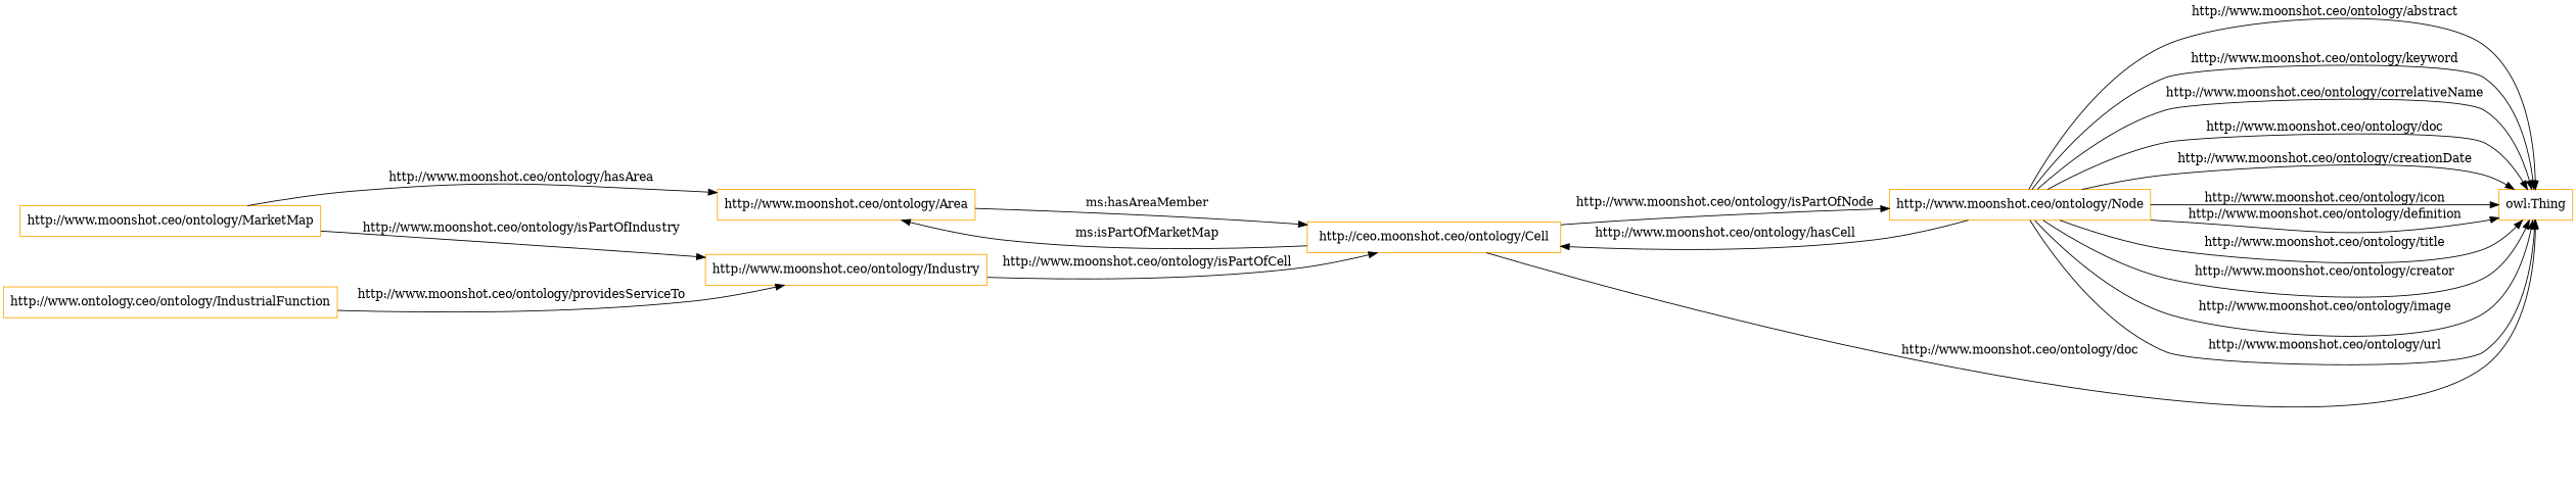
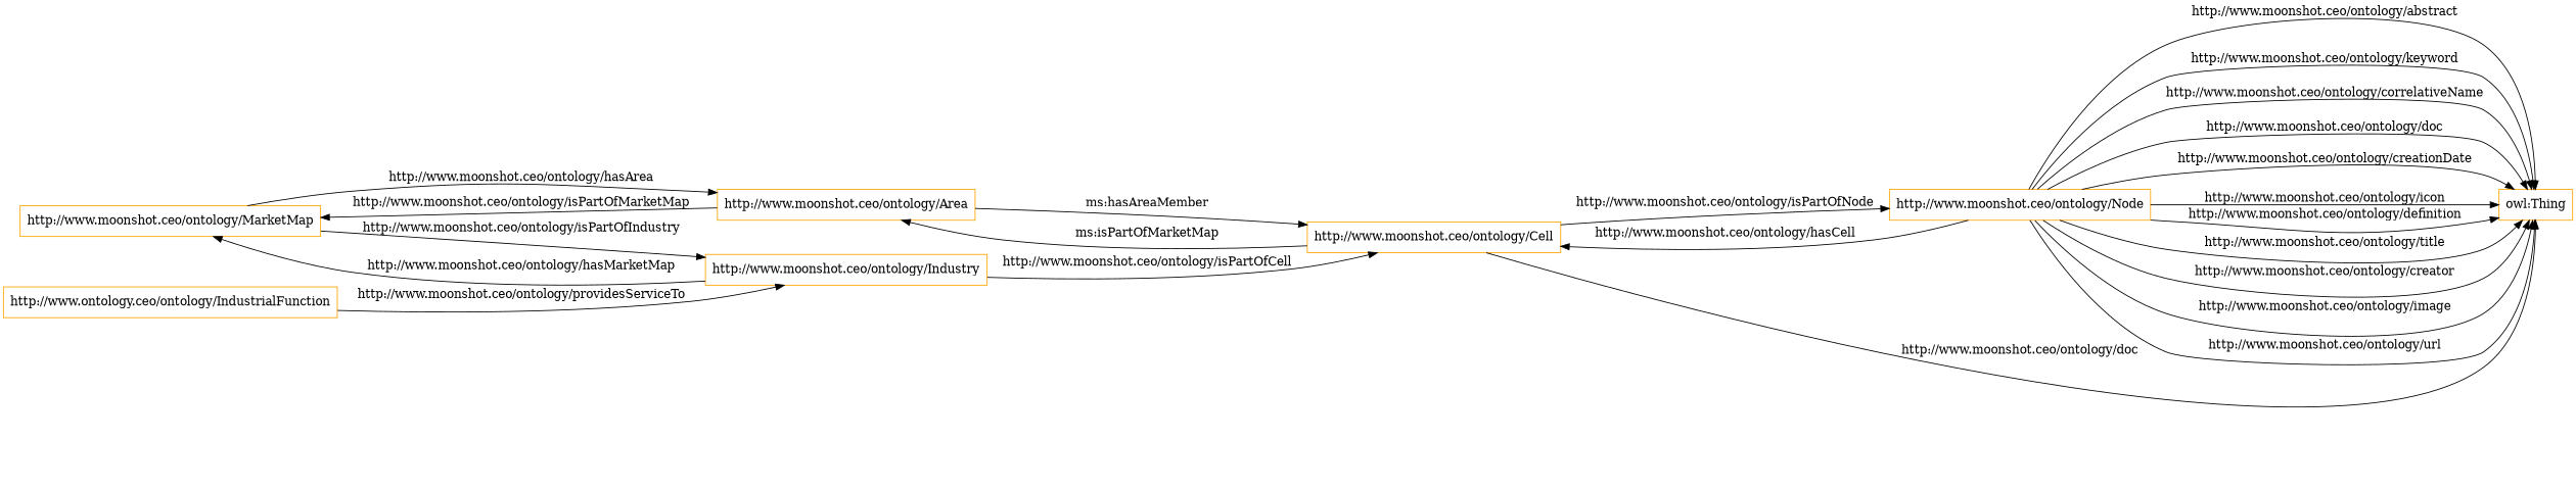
  digraph {
    rankdir=LR
    node [color=orange shape=rectangle]
    "http://www.moonshot.ceo/ontology/MarketMap"
    "http://www.moonshot.ceo/ontology/Area"
    "http://www.moonshot.ceo/ontology/Industry"
-   "http://www.moonshot.ceo/ontology/Cell" [label="http://ceo.moonshot.ceo/ontology/Cell"]
+   "http://www.moonshot.ceo/ontology/Cell"
    "http://www.moonshot.ceo/ontology/Node"
    "owl:Thing"
    n7 [label="http://www.ontology.ceo/ontology/IndustrialFunction"]
    "http://www.moonshot.ceo/ontology/MarketMap" -> "http://www.moonshot.ceo/ontology/Area" [label="http://www.moonshot.ceo/ontology/hasArea"]
    "http://www.moonshot.ceo/ontology/MarketMap" -> "http://www.moonshot.ceo/ontology/Industry" [label="http://www.moonshot.ceo/ontology/isPartOfIndustry"]
+   "http://www.moonshot.ceo/ontology/Area" -> "http://www.moonshot.ceo/ontology/MarketMap" [label="http://www.moonshot.ceo/ontology/isPartOfMarketMap"]
    "http://www.moonshot.ceo/ontology/Area" -> "http://www.moonshot.ceo/ontology/Cell" [label="ms:hasAreaMember"]
+   "http://www.moonshot.ceo/ontology/Industry" -> "http://www.moonshot.ceo/ontology/MarketMap" [label="http://www.moonshot.ceo/ontology/hasMarketMap"]
    "http://www.moonshot.ceo/ontology/Industry" -> "http://www.moonshot.ceo/ontology/Cell" [label="http://www.moonshot.ceo/ontology/isPartOfCell"]
    "http://www.moonshot.ceo/ontology/Cell" -> "http://www.moonshot.ceo/ontology/Area" [label="ms:isPartOfMarketMap"]
    "http://www.moonshot.ceo/ontology/Cell" -> "http://www.moonshot.ceo/ontology/Node" [label="http://www.moonshot.ceo/ontology/isPartOfNode"]
    "http://www.moonshot.ceo/ontology/Cell" -> "owl:Thing" [label="http://www.moonshot.ceo/ontology/doc"]
    "http://www.moonshot.ceo/ontology/Node" -> "http://www.moonshot.ceo/ontology/Cell" [label="http://www.moonshot.ceo/ontology/hasCell"]
    "http://www.moonshot.ceo/ontology/Node" -> "owl:Thing" [label="http://www.moonshot.ceo/ontology/abstract"]
    "http://www.moonshot.ceo/ontology/Node" -> "owl:Thing" [label="http://www.moonshot.ceo/ontology/keyword"]
    "http://www.moonshot.ceo/ontology/Node" -> "owl:Thing" [label="http://www.moonshot.ceo/ontology/correlativeName"]
    "http://www.moonshot.ceo/ontology/Node" -> "owl:Thing" [label="http://www.moonshot.ceo/ontology/doc"]
    "http://www.moonshot.ceo/ontology/Node" -> "owl:Thing" [label="http://www.moonshot.ceo/ontology/creationDate"]
    "http://www.moonshot.ceo/ontology/Node" -> "owl:Thing" [label="http://www.moonshot.ceo/ontology/icon"]
    "http://www.moonshot.ceo/ontology/Node" -> "owl:Thing" [label="http://www.moonshot.ceo/ontology/definition"]
    "http://www.moonshot.ceo/ontology/Node" -> "owl:Thing" [label="http://www.moonshot.ceo/ontology/title"]
    "http://www.moonshot.ceo/ontology/Node" -> "owl:Thing" [label="http://www.moonshot.ceo/ontology/creator"]
    "http://www.moonshot.ceo/ontology/Node" -> "owl:Thing" [label="http://www.moonshot.ceo/ontology/image"]
    "http://www.moonshot.ceo/ontology/Node" -> "owl:Thing" [label="http://www.moonshot.ceo/ontology/url"]
    n7 -> "http://www.moonshot.ceo/ontology/Industry" [label="http://www.moonshot.ceo/ontology/providesServiceTo"]
  }
